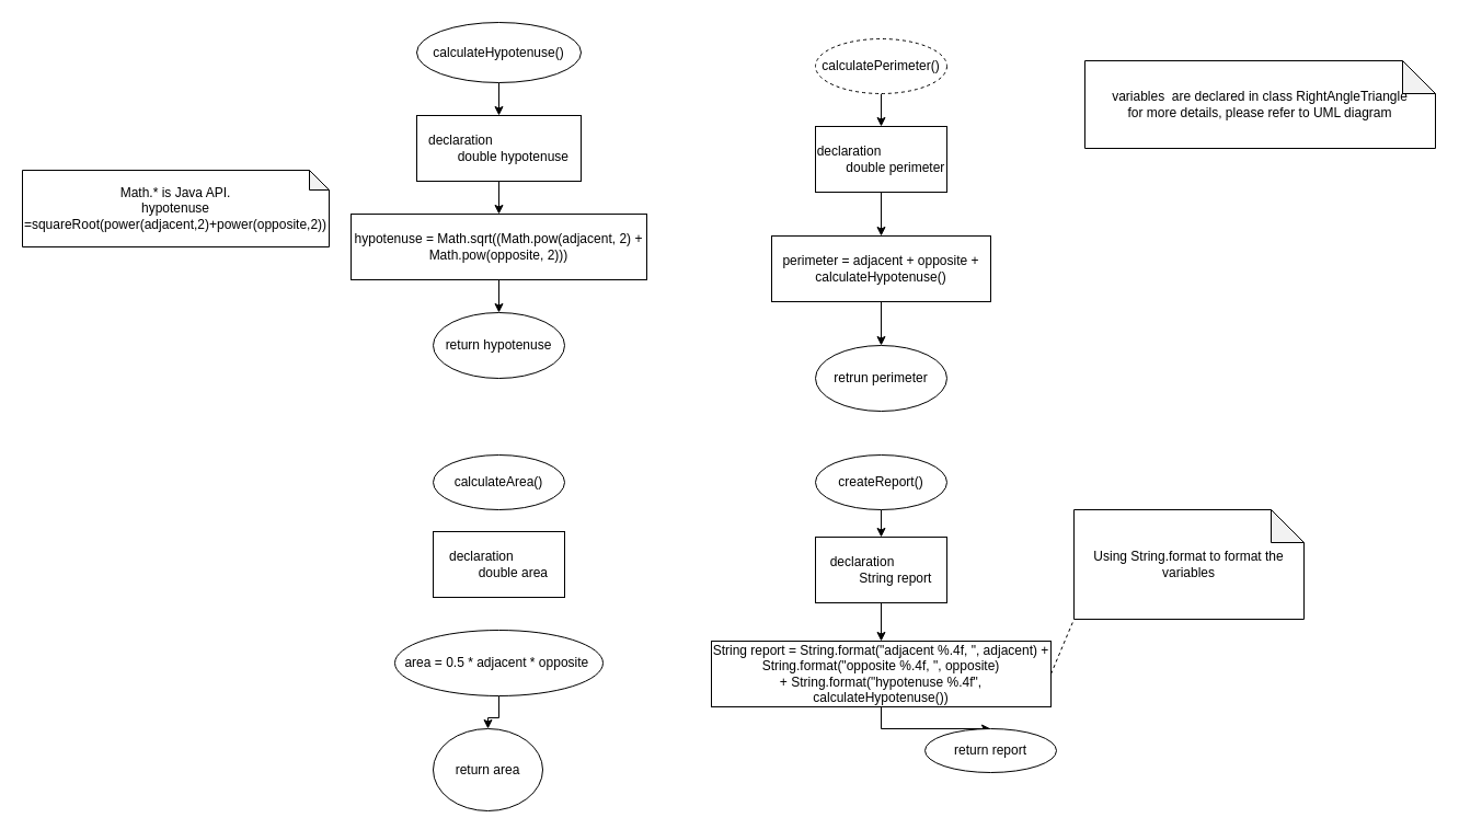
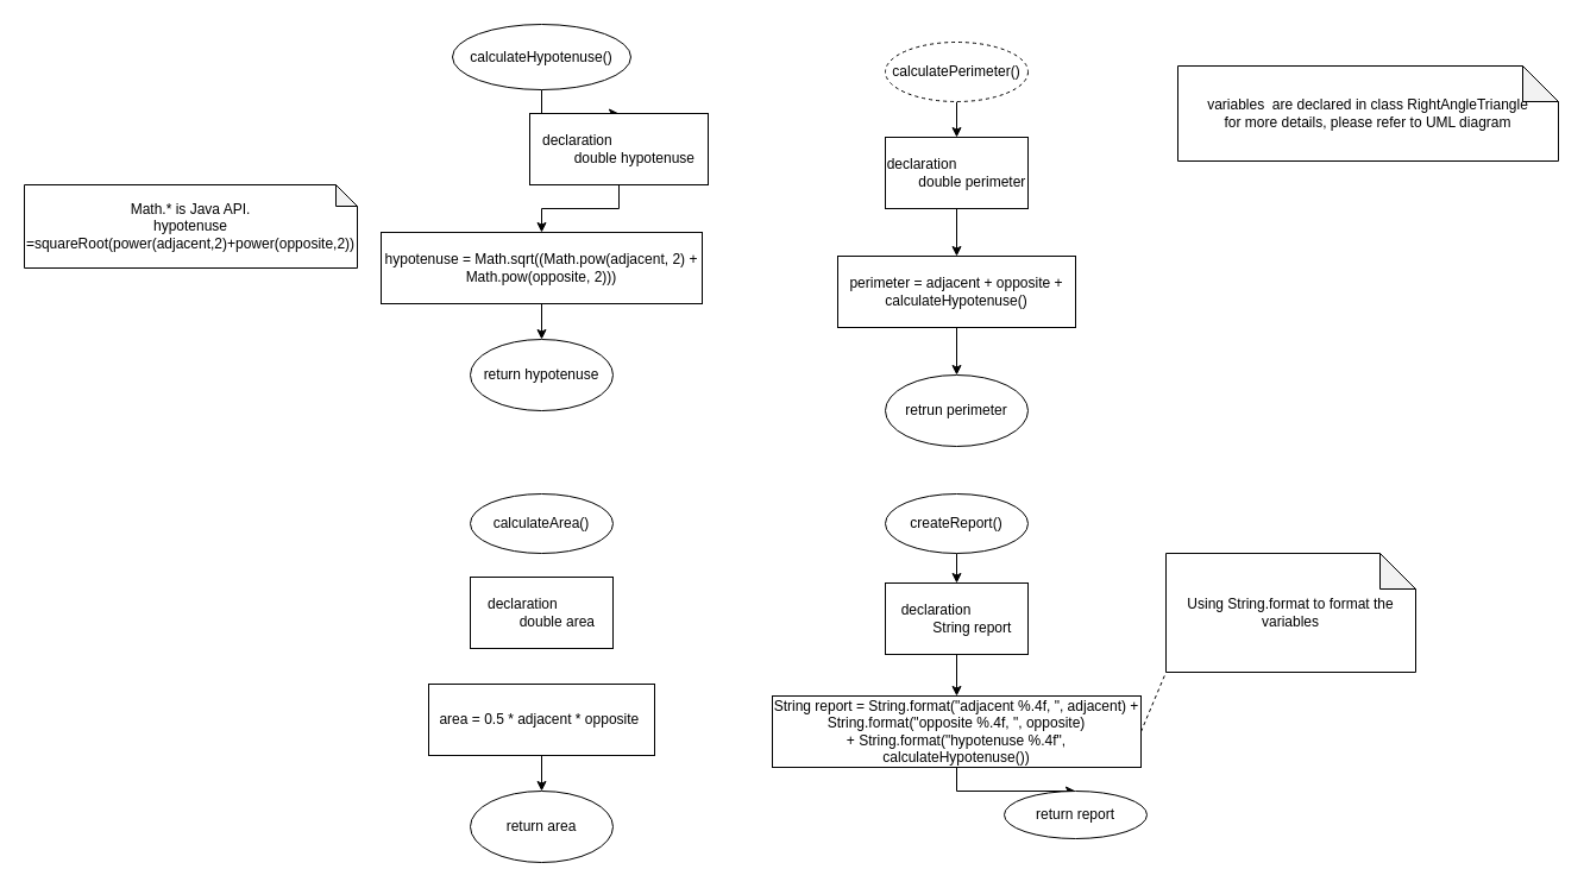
  <mxCell id="0" />
  <mxCell id="1" parent="0" />
  <mxCell id="2" value="" style="edgeStyle=orthogonalEdgeStyle;rounded=0;orthogonalLoop=1;jettySize=auto;html=1;" parent="1" source="3" target="5" edge="1"><mxGeometry relative="1" as="geometry" /></mxCell>
  <mxCell id="3" value="calculatePerimeter()" style="ellipse;whiteSpace=wrap;html=1;dashed=1;" parent="1" vertex="1"><mxGeometry x="744" y="35" width="120" height="50" as="geometry" /></mxCell>
  <mxCell id="4" value="" style="edgeStyle=orthogonalEdgeStyle;rounded=0;orthogonalLoop=1;jettySize=auto;html=1;" parent="1" source="5" target="7" edge="1"><mxGeometry relative="1" as="geometry" /></mxCell>
  <mxCell id="5" value="&lt;div style=&quot;text-align: left;&quot;&gt;&lt;span style=&quot;background-color: initial;&quot;&gt;declaration&lt;/span&gt;&lt;/div&gt;&lt;span style=&quot;white-space: pre;&quot;&gt;&#09;&lt;/span&gt;double perimeter" style="whiteSpace=wrap;html=1;" parent="1" vertex="1"><mxGeometry x="744" y="115" width="120" height="60" as="geometry" /></mxCell>
  <mxCell id="6" value="" style="edgeStyle=orthogonalEdgeStyle;rounded=0;orthogonalLoop=1;jettySize=auto;html=1;" parent="1" source="7" target="8" edge="1"><mxGeometry relative="1" as="geometry" /></mxCell>
  <mxCell id="7" value="perimeter = adjacent + opposite + calculateHypotenuse()" style="whiteSpace=wrap;html=1;" parent="1" vertex="1"><mxGeometry x="704" y="215" width="200" height="60" as="geometry" /></mxCell>
  <mxCell id="8" value="retrun perimeter" style="ellipse;whiteSpace=wrap;html=1;" parent="1" vertex="1"><mxGeometry x="744" y="315" width="120" height="60" as="geometry" /></mxCell>
  <mxCell id="9" value="" style="edgeStyle=orthogonalEdgeStyle;rounded=0;orthogonalLoop=1;jettySize=auto;html=1;" parent="1" source="10" target="12" edge="1"><mxGeometry relative="1" as="geometry" /></mxCell>
  <mxCell id="10" value="calculateHypotenuse()" style="ellipse;whiteSpace=wrap;html=1;" parent="1" vertex="1"><mxGeometry x="380" y="20" width="150" height="55" as="geometry" /></mxCell>
  <mxCell id="11" value="" style="edgeStyle=orthogonalEdgeStyle;rounded=0;orthogonalLoop=1;jettySize=auto;html=1;" parent="1" source="12" target="14" edge="1"><mxGeometry relative="1" as="geometry" /></mxCell>
- <mxCell id="12" value="&lt;div style=&quot;text-align: left;&quot;&gt;&lt;span style=&quot;background-color: initial;&quot;&gt;declaration&lt;/span&gt;&lt;/div&gt;&lt;div style=&quot;text-align: left;&quot;&gt;&lt;span style=&quot;background-color: initial;&quot;&gt;&lt;span style=&quot;white-space: pre;&quot;&gt;&#09;&lt;/span&gt;double hypotenuse&lt;/span&gt;&lt;/div&gt;" style="whiteSpace=wrap;html=1;" parent="1" vertex="1"><mxGeometry x="380" y="105" width="150" height="60" as="geometry" /></mxCell>
+ <mxCell id="12" value="&lt;div style=&quot;text-align: left;&quot;&gt;&lt;span style=&quot;background-color: initial;&quot;&gt;declaration&lt;/span&gt;&lt;/div&gt;&lt;div style=&quot;text-align: left;&quot;&gt;&lt;span style=&quot;background-color: initial;&quot;&gt;&lt;span style=&quot;white-space: pre;&quot;&gt;&#09;&lt;/span&gt;double hypotenuse&lt;/span&gt;&lt;/div&gt;" style="whiteSpace=wrap;html=1;" parent="1" vertex="1"><mxGeometry x="445" y="95" width="150" height="60" as="geometry" /></mxCell>
  <mxCell id="13" value="" style="edgeStyle=orthogonalEdgeStyle;rounded=0;orthogonalLoop=1;jettySize=auto;html=1;" parent="1" source="14" target="15" edge="1"><mxGeometry relative="1" as="geometry" /></mxCell>
  <mxCell id="14" value="hypotenuse = Math.sqrt((Math.pow(adjacent, 2) + Math.pow(opposite, 2)))" style="whiteSpace=wrap;html=1;" parent="1" vertex="1"><mxGeometry x="320" y="195" width="270" height="60" as="geometry" /></mxCell>
  <mxCell id="15" value="return hypotenuse" style="ellipse;whiteSpace=wrap;html=1;" parent="1" vertex="1"><mxGeometry x="395" y="285" width="120" height="60" as="geometry" /></mxCell>
  <mxCell id="16" value="Math.* is Java API.&lt;br&gt;hypotenuse =squareRoot(power(adjacent,2)+power(opposite,2))" style="shape=note;whiteSpace=wrap;html=1;backgroundOutline=1;darkOpacity=0.05;size=18;" parent="1" vertex="1"><mxGeometry x="20" y="155" width="280" height="70" as="geometry" /></mxCell>
  <mxCell id="17" value="calculateArea()" style="ellipse;whiteSpace=wrap;html=1;" parent="1" vertex="1"><mxGeometry x="395" y="415" width="120" height="50" as="geometry" /></mxCell>
  <mxCell id="18" value="&lt;div style=&quot;text-align: left;&quot;&gt;&lt;span style=&quot;background-color: initial;&quot;&gt;declaration&lt;/span&gt;&lt;/div&gt;&lt;div style=&quot;text-align: left;&quot;&gt;&lt;span style=&quot;background-color: initial;&quot;&gt;&lt;span style=&quot;white-space: pre;&quot;&gt;&#09;&lt;/span&gt;double area&lt;/span&gt;&lt;/div&gt;" style="whiteSpace=wrap;html=1;" parent="1" vertex="1"><mxGeometry x="395" y="485" width="120" height="60" as="geometry" /></mxCell>
  <mxCell id="19" value="" style="edgeStyle=orthogonalEdgeStyle;rounded=0;orthogonalLoop=1;jettySize=auto;html=1;" parent="1" source="20" target="21" edge="1"><mxGeometry relative="1" as="geometry" /></mxCell>
- <mxCell id="20" value="area = 0.5 * adjacent * opposite&amp;nbsp;" style="ellipse;whiteSpace=wrap;html=1;" parent="1" vertex="1"><mxGeometry x="360" y="575" width="190" height="60" as="geometry" /></mxCell>
- <mxCell id="21" value="return area" style="ellipse;whiteSpace=wrap;html=1;" parent="1" vertex="1"><mxGeometry x="395" y="665" width="100" height="75" as="geometry" /></mxCell>
+ <mxCell id="20" value="area = 0.5 * adjacent * opposite&amp;nbsp;" style="whiteSpace=wrap;html=1;" parent="1" vertex="1"><mxGeometry x="360" y="575" width="190" height="60" as="geometry" /></mxCell>
+ <mxCell id="21" value="return area" style="ellipse;whiteSpace=wrap;html=1;" parent="1" vertex="1"><mxGeometry x="395" y="665" width="120" height="60" as="geometry" /></mxCell>
  <mxCell id="22" value="" style="edgeStyle=orthogonalEdgeStyle;rounded=0;orthogonalLoop=1;jettySize=auto;html=1;" parent="1" source="23" target="25" edge="1"><mxGeometry relative="1" as="geometry" /></mxCell>
  <mxCell id="23" value="createReport()" style="ellipse;whiteSpace=wrap;html=1;" parent="1" vertex="1"><mxGeometry x="744" y="415" width="120" height="50" as="geometry" /></mxCell>
  <mxCell id="24" value="" style="edgeStyle=orthogonalEdgeStyle;rounded=0;orthogonalLoop=1;jettySize=auto;html=1;" parent="1" source="25" target="27" edge="1"><mxGeometry relative="1" as="geometry" /></mxCell>
  <mxCell id="25" value="&lt;div style=&quot;text-align: left;&quot;&gt;&lt;span style=&quot;background-color: initial;&quot;&gt;declaration&lt;/span&gt;&lt;/div&gt;&lt;div style=&quot;text-align: left;&quot;&gt;&lt;span style=&quot;background-color: initial;&quot;&gt;&lt;span style=&quot;white-space: pre;&quot;&gt;&#09;&lt;/span&gt;String report&lt;/span&gt;&lt;/div&gt;" style="whiteSpace=wrap;html=1;" parent="1" vertex="1"><mxGeometry x="744" y="490" width="120" height="60" as="geometry" /></mxCell>
  <mxCell id="26" value="" style="edgeStyle=orthogonalEdgeStyle;rounded=0;orthogonalLoop=1;jettySize=auto;html=1;" parent="1" source="27" target="28" edge="1"><mxGeometry relative="1" as="geometry" /></mxCell>
  <mxCell id="27" value="&lt;div&gt;String report = String.format(&quot;adjacent %.4f, &quot;, adjacent) + String.format(&quot;opposite %.4f, &quot;, opposite)&lt;/div&gt;&lt;div&gt;&lt;span style=&quot;&quot;&gt;&#09;&#09;&#09;&#09;&lt;/span&gt;+ String.format(&quot;hypotenuse %.4f&quot;, calculateHypotenuse())&lt;/div&gt;" style="whiteSpace=wrap;html=1;" parent="1" vertex="1"><mxGeometry x="649" y="585" width="310" height="60" as="geometry" /></mxCell>
  <mxCell id="28" value="return report" style="ellipse;whiteSpace=wrap;html=1;" parent="1" vertex="1"><mxGeometry x="844" y="665" width="120" height="40" as="geometry" /></mxCell>
  <mxCell id="29" value="variables&amp;nbsp; are declared in class&amp;nbsp;RightAngleTriangle&lt;br&gt;for more details, please refer to UML diagram" style="shape=note;whiteSpace=wrap;html=1;backgroundOutline=1;darkOpacity=0.05;" parent="1" vertex="1"><mxGeometry x="990" y="55" width="320" height="80" as="geometry" /></mxCell>
  <mxCell id="30" value="Using String.format to format the variables" style="shape=note;whiteSpace=wrap;html=1;backgroundOutline=1;darkOpacity=0.05;" parent="1" vertex="1"><mxGeometry x="980" y="465" width="210" height="100" as="geometry" /></mxCell>
  <mxCell id="31" value="" style="endArrow=none;dashed=1;html=1;rounded=0;exitX=1;exitY=0.5;exitDx=0;exitDy=0;entryX=0;entryY=1;entryDx=0;entryDy=0;entryPerimeter=0;" parent="1" source="27" target="30" edge="1"><mxGeometry width="50" height="50" relative="1" as="geometry"><mxPoint x="782" y="455" as="sourcePoint" /><mxPoint x="832" y="405" as="targetPoint" /></mxGeometry></mxCell>
